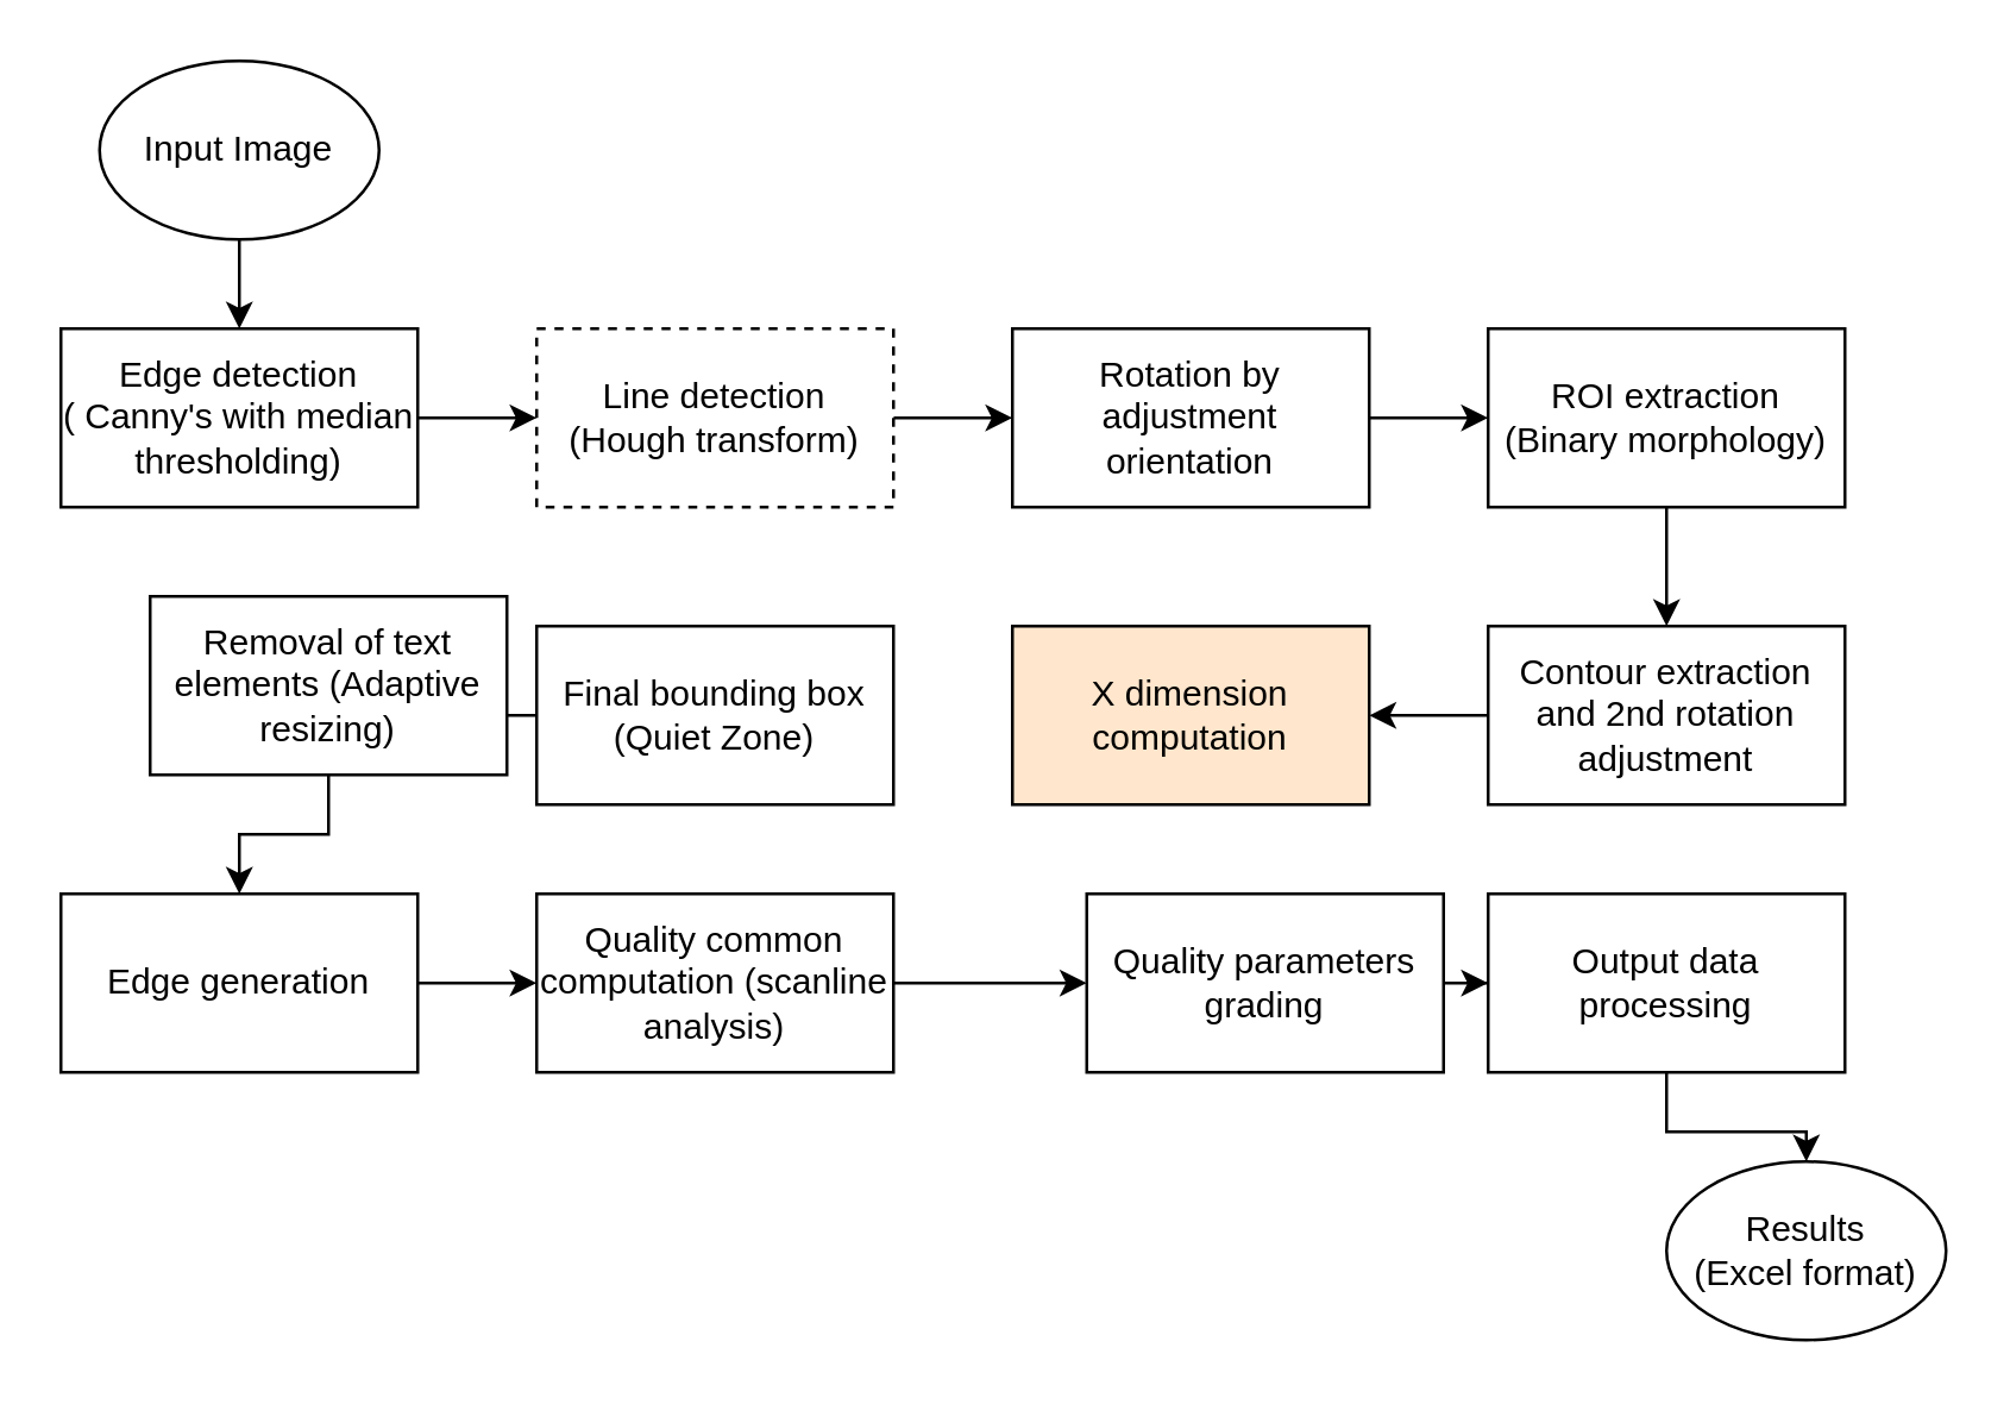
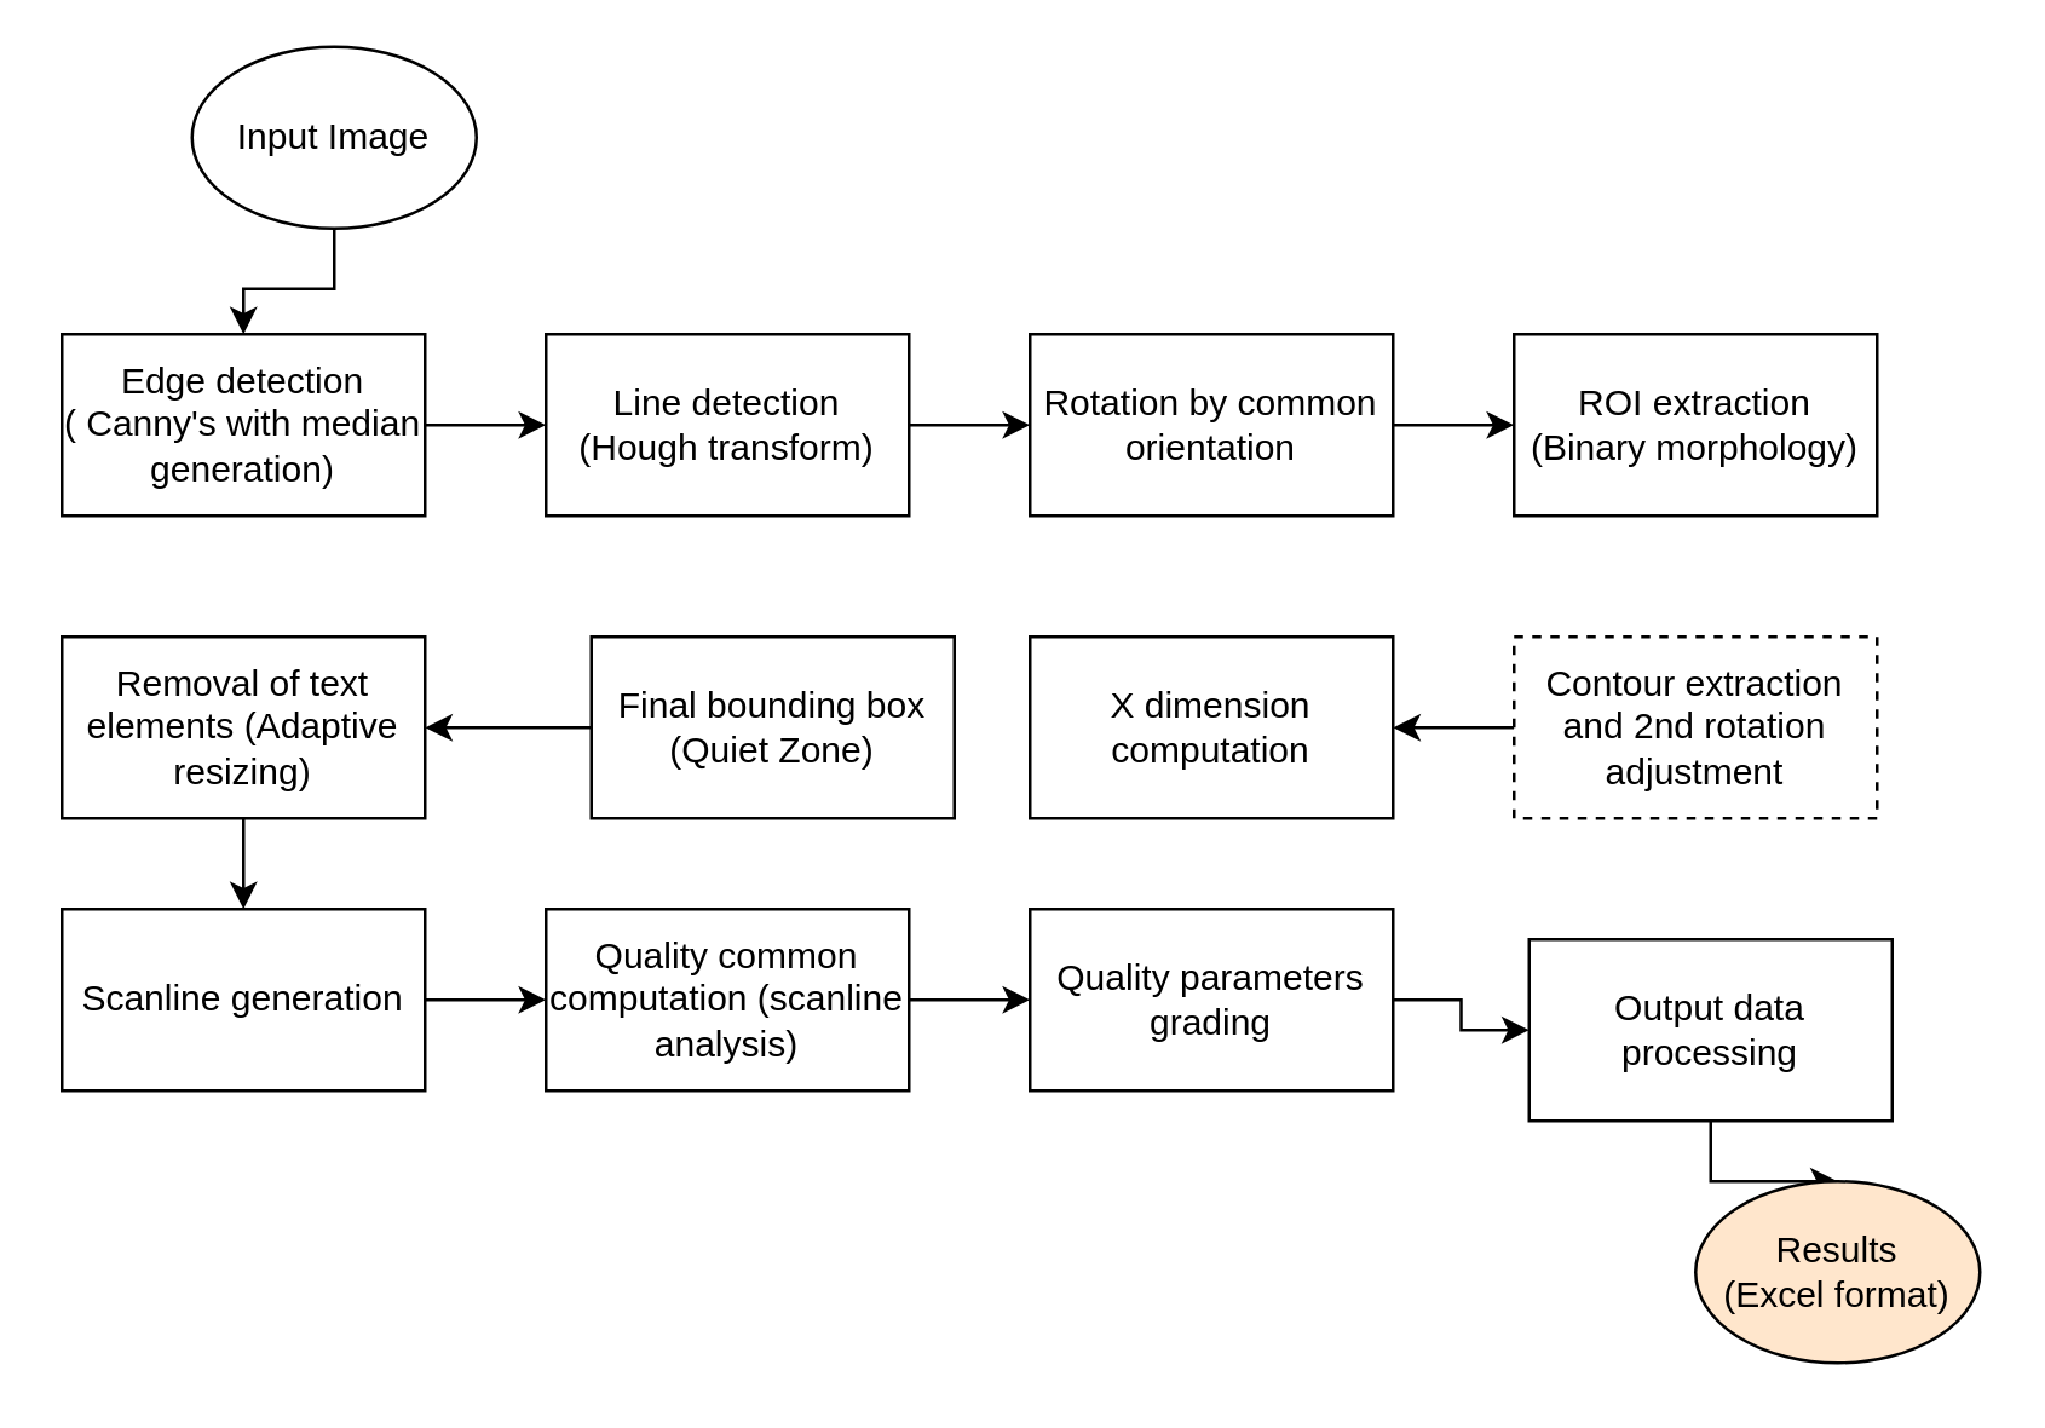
  <mxCell id="0" />
  <mxCell id="1" parent="0" />
  <mxCell id="2" value="" style="edgeStyle=orthogonalEdgeStyle;rounded=0;orthogonalLoop=1;jettySize=auto;html=1;" edge="1" parent="1" source="3" target="5"><mxGeometry relative="1" as="geometry" /></mxCell>
- <mxCell id="3" value="&lt;div&gt;Edge detection&lt;/div&gt;&lt;div&gt;( Canny's with median thresholding)&lt;br&gt;&lt;/div&gt;" style="rounded=0;whiteSpace=wrap;html=1;" vertex="1" parent="1"><mxGeometry x="20" y="110" width="120" height="60" as="geometry" /></mxCell>
+ <mxCell id="3" value="&lt;div&gt;Edge detection&lt;/div&gt;&lt;div&gt;( Canny's with median generation)&lt;br&gt;&lt;/div&gt;" style="rounded=0;whiteSpace=wrap;html=1;" vertex="1" parent="1"><mxGeometry x="20" y="110" width="120" height="60" as="geometry" /></mxCell>
  <mxCell id="4" style="edgeStyle=orthogonalEdgeStyle;rounded=0;orthogonalLoop=1;jettySize=auto;html=1;exitX=1;exitY=0.5;exitDx=0;exitDy=0;entryX=0;entryY=0.5;entryDx=0;entryDy=0;" edge="1" parent="1" source="5" target="7"><mxGeometry relative="1" as="geometry" /></mxCell>
- <mxCell id="5" value="&lt;div&gt;Line detection&lt;/div&gt;&lt;div&gt;(Hough transform)&lt;br&gt;&lt;/div&gt;" style="rounded=0;whiteSpace=wrap;html=1;dashed=1;" vertex="1" parent="1"><mxGeometry x="180" y="110" width="120" height="60" as="geometry" /></mxCell>
+ <mxCell id="5" value="&lt;div&gt;Line detection&lt;/div&gt;&lt;div&gt;(Hough transform)&lt;br&gt;&lt;/div&gt;" style="rounded=0;whiteSpace=wrap;html=1;" vertex="1" parent="1"><mxGeometry x="180" y="110" width="120" height="60" as="geometry" /></mxCell>
  <mxCell id="6" style="edgeStyle=orthogonalEdgeStyle;rounded=0;orthogonalLoop=1;jettySize=auto;html=1;exitX=1;exitY=0.5;exitDx=0;exitDy=0;entryX=0;entryY=0.5;entryDx=0;entryDy=0;" edge="1" parent="1" source="7" target="9"><mxGeometry relative="1" as="geometry" /></mxCell>
- <mxCell id="7" value="Rotation by adjustment orientation" style="rounded=0;whiteSpace=wrap;html=1;" vertex="1" parent="1"><mxGeometry x="340" y="110" width="120" height="60" as="geometry" /></mxCell>
- <mxCell id="8" style="edgeStyle=orthogonalEdgeStyle;rounded=0;orthogonalLoop=1;jettySize=auto;html=1;exitX=0.5;exitY=1;exitDx=0;exitDy=0;entryX=0.5;entryY=0;entryDx=0;entryDy=0;" edge="1" parent="1" source="9" target="11"><mxGeometry relative="1" as="geometry" /></mxCell>
+ <mxCell id="7" value="Rotation by common orientation" style="rounded=0;whiteSpace=wrap;html=1;" vertex="1" parent="1"><mxGeometry x="340" y="110" width="120" height="60" as="geometry" /></mxCell>
  <mxCell id="9" value="&lt;div&gt;ROI extraction&lt;/div&gt;&lt;div&gt;(Binary morphology)&lt;br&gt;&lt;/div&gt;" style="rounded=0;whiteSpace=wrap;html=1;" vertex="1" parent="1"><mxGeometry x="500" y="110" width="120" height="60" as="geometry" /></mxCell>
  <mxCell id="10" style="edgeStyle=orthogonalEdgeStyle;rounded=0;orthogonalLoop=1;jettySize=auto;html=1;exitX=0;exitY=0.5;exitDx=0;exitDy=0;entryX=1;entryY=0.5;entryDx=0;entryDy=0;" edge="1" parent="1" source="11" target="14"><mxGeometry relative="1" as="geometry" /></mxCell>
- <mxCell id="11" value="&lt;div&gt;Contour extraction&lt;br&gt;&lt;/div&gt;&lt;div&gt;and 2nd rotation adjustment&lt;br&gt;&lt;/div&gt;" style="rounded=0;whiteSpace=wrap;html=1;" vertex="1" parent="1"><mxGeometry x="500" y="210" width="120" height="60" as="geometry" /></mxCell>
+ <mxCell id="11" value="&lt;div&gt;Contour extraction&lt;br&gt;&lt;/div&gt;&lt;div&gt;and 2nd rotation adjustment&lt;br&gt;&lt;/div&gt;" style="rounded=0;whiteSpace=wrap;html=1;dashed=1;" vertex="1" parent="1"><mxGeometry x="500" y="210" width="120" height="60" as="geometry" /></mxCell>
  <mxCell id="12" style="edgeStyle=orthogonalEdgeStyle;rounded=0;orthogonalLoop=1;jettySize=auto;html=1;exitX=0.5;exitY=1;exitDx=0;exitDy=0;entryX=0.5;entryY=0;entryDx=0;entryDy=0;" edge="1" parent="1" source="13" target="3"><mxGeometry relative="1" as="geometry" /></mxCell>
- <mxCell id="13" value="Input Image" style="ellipse;whiteSpace=wrap;html=1;" vertex="1" parent="1"><mxGeometry x="33" y="20" width="94" height="60" as="geometry" /></mxCell>
- <mxCell id="14" value="X dimension computation" style="rounded=0;whiteSpace=wrap;html=1;fillColor=#ffe6cc;" vertex="1" parent="1"><mxGeometry x="340" y="210" width="120" height="60" as="geometry" /></mxCell>
+ <mxCell id="13" value="Input Image" style="ellipse;whiteSpace=wrap;html=1;" vertex="1" parent="1"><mxGeometry x="63" y="15" width="94" height="60" as="geometry" /></mxCell>
+ <mxCell id="14" value="X dimension computation" style="rounded=0;whiteSpace=wrap;html=1;" vertex="1" parent="1"><mxGeometry x="340" y="210" width="120" height="60" as="geometry" /></mxCell>
  <mxCell id="15" style="edgeStyle=orthogonalEdgeStyle;rounded=0;orthogonalLoop=1;jettySize=auto;html=1;entryX=1;entryY=0.5;entryDx=0;entryDy=0;" edge="1" parent="1" source="16" target="18"><mxGeometry relative="1" as="geometry" /></mxCell>
- <mxCell id="16" value="Final bounding box (Quiet Zone)" style="rounded=0;whiteSpace=wrap;html=1;" vertex="1" parent="1"><mxGeometry x="180" y="210" width="120" height="60" as="geometry" /></mxCell>
+ <mxCell id="16" value="Final bounding box (Quiet Zone)" style="rounded=0;whiteSpace=wrap;html=1;" vertex="1" parent="1"><mxGeometry x="195" y="210" width="120" height="60" as="geometry" /></mxCell>
  <mxCell id="17" style="edgeStyle=orthogonalEdgeStyle;rounded=0;orthogonalLoop=1;jettySize=auto;html=1;entryX=0.5;entryY=0;entryDx=0;entryDy=0;exitX=0.5;exitY=1;exitDx=0;exitDy=0;" edge="1" parent="1" source="18" target="27"><mxGeometry relative="1" as="geometry"><mxPoint x="126" y="340" as="targetPoint" /></mxGeometry></mxCell>
- <mxCell id="18" value="Removal of text elements (Adaptive resizing)" style="rounded=0;whiteSpace=wrap;html=1;" vertex="1" parent="1"><mxGeometry x="50" y="200" width="120" height="60" as="geometry" /></mxCell>
+ <mxCell id="18" value="Removal of text elements (Adaptive resizing)" style="rounded=0;whiteSpace=wrap;html=1;" vertex="1" parent="1"><mxGeometry x="20" y="210" width="120" height="60" as="geometry" /></mxCell>
  <mxCell id="19" style="edgeStyle=orthogonalEdgeStyle;rounded=0;orthogonalLoop=1;jettySize=auto;html=1;entryX=0;entryY=0.5;entryDx=0;entryDy=0;" edge="1" parent="1" source="20" target="22"><mxGeometry relative="1" as="geometry" /></mxCell>
  <mxCell id="20" value="Quality common computation (scanline analysis)" style="rounded=0;whiteSpace=wrap;html=1;" vertex="1" parent="1"><mxGeometry x="180" y="300" width="120" height="60" as="geometry" /></mxCell>
  <mxCell id="21" style="edgeStyle=orthogonalEdgeStyle;rounded=0;orthogonalLoop=1;jettySize=auto;html=1;entryX=0;entryY=0.5;entryDx=0;entryDy=0;" edge="1" parent="1" source="22" target="24"><mxGeometry relative="1" as="geometry" /></mxCell>
- <mxCell id="22" value="Quality parameters grading" style="rounded=0;whiteSpace=wrap;html=1;" vertex="1" parent="1"><mxGeometry x="365" y="300" width="120" height="60" as="geometry" /></mxCell>
+ <mxCell id="22" value="Quality parameters grading" style="rounded=0;whiteSpace=wrap;html=1;" vertex="1" parent="1"><mxGeometry x="340" y="300" width="120" height="60" as="geometry" /></mxCell>
  <mxCell id="23" style="edgeStyle=orthogonalEdgeStyle;rounded=0;orthogonalLoop=1;jettySize=auto;html=1;entryX=0.5;entryY=0;entryDx=0;entryDy=0;" edge="1" parent="1" source="24" target="25"><mxGeometry relative="1" as="geometry" /></mxCell>
- <mxCell id="24" value="Output data processing" style="rounded=0;whiteSpace=wrap;html=1;" vertex="1" parent="1"><mxGeometry x="500" y="300" width="120" height="60" as="geometry" /></mxCell>
- <mxCell id="25" value="&lt;div&gt;Results &lt;br&gt;&lt;/div&gt;&lt;div&gt;(Excel format)&lt;/div&gt;" style="ellipse;whiteSpace=wrap;html=1;" vertex="1" parent="1"><mxGeometry x="560" y="390" width="94" height="60" as="geometry" /></mxCell>
+ <mxCell id="24" value="Output data processing" style="rounded=0;whiteSpace=wrap;html=1;" vertex="1" parent="1"><mxGeometry x="505" y="310" width="120" height="60" as="geometry" /></mxCell>
+ <mxCell id="25" value="&lt;div&gt;Results &lt;br&gt;&lt;/div&gt;&lt;div&gt;(Excel format)&lt;/div&gt;" style="ellipse;whiteSpace=wrap;html=1;fillColor=#ffe6cc;" vertex="1" parent="1"><mxGeometry x="560" y="390" width="94" height="60" as="geometry" /></mxCell>
  <mxCell id="26" style="edgeStyle=orthogonalEdgeStyle;rounded=0;orthogonalLoop=1;jettySize=auto;html=1;entryX=0;entryY=0.5;entryDx=0;entryDy=0;" edge="1" parent="1" source="27" target="20"><mxGeometry relative="1" as="geometry" /></mxCell>
- <mxCell id="27" value="Edge generation" style="rounded=0;whiteSpace=wrap;html=1;" vertex="1" parent="1"><mxGeometry x="20" y="300" width="120" height="60" as="geometry" /></mxCell>
+ <mxCell id="27" value="Scanline generation" style="rounded=0;whiteSpace=wrap;html=1;" vertex="1" parent="1"><mxGeometry x="20" y="300" width="120" height="60" as="geometry" /></mxCell>
